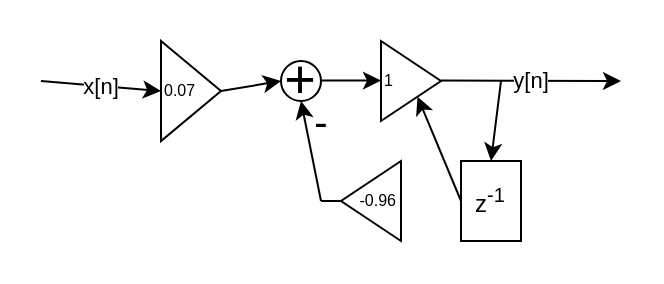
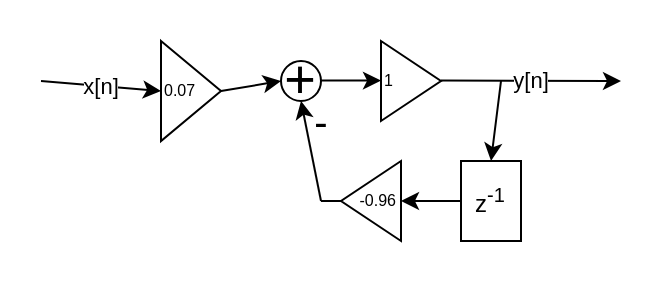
  <mxCell id="0" />
  <mxCell id="1" parent="0" />
  <mxCell id="2" value="" style="endArrow=classic;html=1;rounded=0;entryX=0;entryY=0.5;entryDx=0;entryDy=0;" edge="1" parent="1" target="4"><mxGeometry relative="1" as="geometry"><mxPoint x="20" y="40" as="sourcePoint" /><mxPoint x="70" y="40" as="targetPoint" /></mxGeometry></mxCell>
  <mxCell id="3" value="x[n]" style="edgeLabel;resizable=0;html=1;align=center;verticalAlign=middle;" connectable="0" vertex="1" parent="2"><mxGeometry relative="1" as="geometry" /></mxCell>
  <mxCell id="4" value="0.07" style="triangle;whiteSpace=wrap;html=1;align=left;fontSize=8;" vertex="1" parent="1"><mxGeometry x="80" y="20" width="30" height="50" as="geometry" /></mxCell>
  <mxCell id="5" value="z&lt;sup&gt;-1&lt;/sup&gt;" style="rounded=0;whiteSpace=wrap;html=1;" vertex="1" parent="1"><mxGeometry x="230" y="80" width="30" height="40" as="geometry" /></mxCell>
  <mxCell id="6" value="" style="endArrow=classic;html=1;rounded=0;entryX=0.5;entryY=0;entryDx=0;entryDy=0;" edge="1" parent="1" target="5"><mxGeometry width="50" height="50" relative="1" as="geometry"><mxPoint x="250" y="40" as="sourcePoint" /><mxPoint x="320" y="60" as="targetPoint" /></mxGeometry></mxCell>
  <mxCell id="7" value="-0.96" style="triangle;whiteSpace=wrap;html=1;align=right;flipH=1;fontSize=8;" vertex="1" parent="1"><mxGeometry x="170" y="80" width="30" height="40" as="geometry" /></mxCell>
  <mxCell id="8" value="+" style="ellipse;whiteSpace=wrap;html=1;aspect=fixed;fontSize=27;" vertex="1" parent="1"><mxGeometry x="140" y="30" width="20" height="20" as="geometry" /></mxCell>
  <mxCell id="9" value="" style="endArrow=classic;html=1;rounded=0;fontSize=27;exitX=1;exitY=0.5;exitDx=0;exitDy=0;entryX=0;entryY=0.5;entryDx=0;entryDy=0;" edge="1" parent="1" source="4" target="8"><mxGeometry width="50" height="50" relative="1" as="geometry"><mxPoint x="90" y="130" as="sourcePoint" /><mxPoint x="140" y="80" as="targetPoint" /></mxGeometry></mxCell>
  <mxCell id="10" value="y" style="endArrow=classic;html=1;rounded=0;" edge="1" parent="1"><mxGeometry relative="1" as="geometry"><mxPoint x="220" y="39.81" as="sourcePoint" /><mxPoint x="310" y="40" as="targetPoint" /></mxGeometry></mxCell>
  <mxCell id="11" value="y[n]" style="edgeLabel;resizable=0;html=1;align=center;verticalAlign=middle;" connectable="0" vertex="1" parent="10"><mxGeometry relative="1" as="geometry" /></mxCell>
  <mxCell id="12" value="1" style="triangle;whiteSpace=wrap;html=1;align=left;fontSize=8;" vertex="1" parent="1"><mxGeometry x="190" y="20" width="30" height="40" as="geometry" /></mxCell>
  <mxCell id="13" value="" style="endArrow=classic;html=1;rounded=0;fontSize=27;exitX=1;exitY=0.5;exitDx=0;exitDy=0;entryX=0;entryY=0.5;entryDx=0;entryDy=0;" edge="1" parent="1"><mxGeometry width="50" height="50" relative="1" as="geometry"><mxPoint x="160" y="39.81" as="sourcePoint" /><mxPoint x="190" y="39.81" as="targetPoint" /></mxGeometry></mxCell>
- <mxCell id="14" value="" style="endArrow=classic;html=1;rounded=0;fontSize=27;exitX=0;exitY=0.5;exitDx=0;exitDy=0;" edge="1" parent="1" source="5" target="12"><mxGeometry width="50" height="50" relative="1" as="geometry"><mxPoint x="210" y="190" as="sourcePoint" /><mxPoint x="260" y="140" as="targetPoint" /></mxGeometry></mxCell>
+ <mxCell id="14" value="" style="endArrow=classic;html=1;rounded=0;fontSize=27;exitX=0;exitY=0.5;exitDx=0;exitDy=0;entryX=1;entryY=0.5;entryDx=0;entryDy=0;" edge="1" parent="1" source="5" target="7"><mxGeometry width="50" height="50" relative="1" as="geometry"><mxPoint x="210" y="190" as="sourcePoint" /><mxPoint x="260" y="140" as="targetPoint" /></mxGeometry></mxCell>
  <mxCell id="15" value="-" style="endArrow=classic;html=1;rounded=0;fontSize=20;entryX=0.5;entryY=1;entryDx=0;entryDy=0;" edge="1" parent="1" target="8"><mxGeometry x="0.538" y="-8" width="50" height="50" relative="1" as="geometry"><mxPoint x="160" y="100" as="sourcePoint" /><mxPoint x="150" y="100" as="targetPoint" /><mxPoint as="offset" /></mxGeometry></mxCell>
  <mxCell id="16" value="" style="endArrow=none;html=1;rounded=0;fontSize=10;exitX=0;exitY=0.5;exitDx=0;exitDy=0;" edge="1" parent="1" source="7"><mxGeometry width="50" height="50" relative="1" as="geometry"><mxPoint x="130" y="160" as="sourcePoint" /><mxPoint x="160" y="100" as="targetPoint" /></mxGeometry></mxCell>
